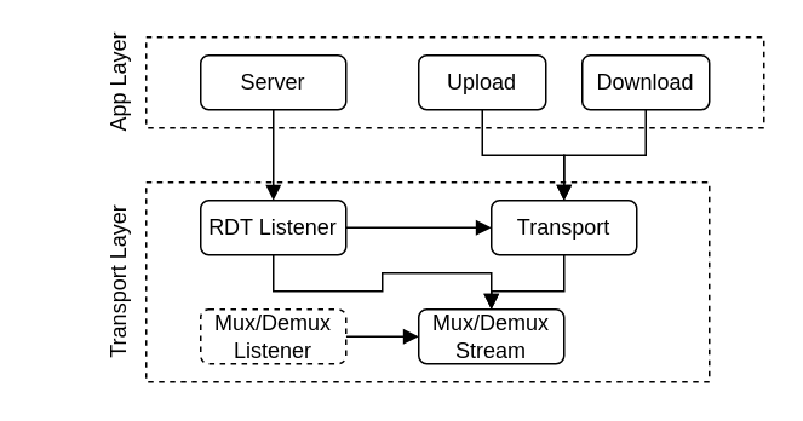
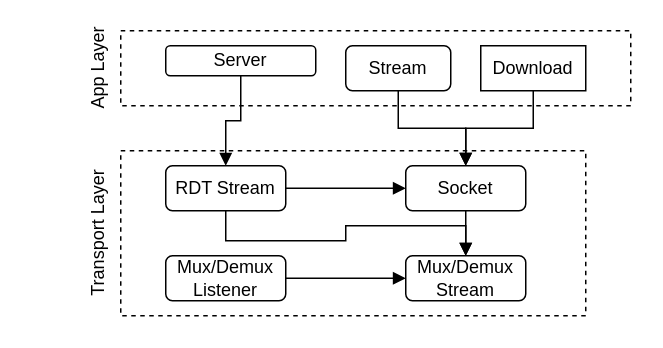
  <mxCell id="0" />
  <mxCell id="1" parent="0" />
  <mxCell id="2" value="" style="rounded=0;whiteSpace=wrap;html=1;dashed=1;fillColor=none;" vertex="1" parent="1"><mxGeometry x="80" y="100" width="310" height="110" as="geometry" /></mxCell>
  <mxCell id="3" value="" style="rounded=0;whiteSpace=wrap;html=1;dashed=1;fillColor=none;" vertex="1" parent="1"><mxGeometry x="80" y="20" width="340" height="50" as="geometry" /></mxCell>
  <mxCell id="4" style="edgeStyle=orthogonalEdgeStyle;rounded=0;orthogonalLoop=1;jettySize=auto;html=1;entryX=0.5;entryY=0;entryDx=0;entryDy=0;endArrow=block;endFill=1;" edge="1" parent="1" source="5" target="12"><mxGeometry relative="1" as="geometry" /></mxCell>
- <mxCell id="5" value="Server" style="rounded=1;whiteSpace=wrap;html=1;" vertex="1" parent="1"><mxGeometry x="110" y="30" width="80" height="30" as="geometry" /></mxCell>
+ <mxCell id="5" value="Server" style="rounded=1;whiteSpace=wrap;html=1;" vertex="1" parent="1"><mxGeometry x="110" y="30" width="100" height="20" as="geometry" /></mxCell>
  <mxCell id="6" style="edgeStyle=orthogonalEdgeStyle;rounded=0;orthogonalLoop=1;jettySize=auto;html=1;exitX=0.5;exitY=1;exitDx=0;exitDy=0;entryX=0.5;entryY=0;entryDx=0;entryDy=0;endArrow=block;endFill=1;" edge="1" parent="1" source="7" target="14"><mxGeometry relative="1" as="geometry" /></mxCell>
- <mxCell id="7" value="Upload" style="rounded=1;whiteSpace=wrap;html=1;" vertex="1" parent="1"><mxGeometry x="230" y="30" width="70" height="30" as="geometry" /></mxCell>
+ <mxCell id="7" value="Stream" style="rounded=1;whiteSpace=wrap;html=1;" vertex="1" parent="1"><mxGeometry x="230" y="30" width="70" height="30" as="geometry" /></mxCell>
  <mxCell id="8" style="edgeStyle=orthogonalEdgeStyle;rounded=0;orthogonalLoop=1;jettySize=auto;html=1;exitX=0.5;exitY=1;exitDx=0;exitDy=0;endArrow=block;endFill=1;entryX=0.5;entryY=0;entryDx=0;entryDy=0;" edge="1" parent="1" source="9" target="14"><mxGeometry relative="1" as="geometry"><mxPoint x="310" y="100" as="targetPoint" /></mxGeometry></mxCell>
- <mxCell id="9" value="Download" style="rounded=1;whiteSpace=wrap;html=1;" vertex="1" parent="1"><mxGeometry x="320" y="30" width="70" height="30" as="geometry" /></mxCell>
+ <mxCell id="9" value="Download" style="whiteSpace=wrap;html=1;rounded=0;" vertex="1" parent="1"><mxGeometry x="320" y="30" width="70" height="30" as="geometry" /></mxCell>
  <mxCell id="10" style="edgeStyle=orthogonalEdgeStyle;rounded=0;orthogonalLoop=1;jettySize=auto;html=1;exitX=0.5;exitY=1;exitDx=0;exitDy=0;endArrow=block;endFill=1;" edge="1" parent="1" source="12" target="17"><mxGeometry relative="1" as="geometry" /></mxCell>
  <mxCell id="11" style="edgeStyle=orthogonalEdgeStyle;rounded=0;orthogonalLoop=1;jettySize=auto;html=1;exitX=1;exitY=0.5;exitDx=0;exitDy=0;entryX=0;entryY=0.5;entryDx=0;entryDy=0;endArrow=block;endFill=1;" edge="1" parent="1" source="12" target="14"><mxGeometry relative="1" as="geometry" /></mxCell>
- <mxCell id="12" value="RDT Listener" style="rounded=1;whiteSpace=wrap;html=1;" vertex="1" parent="1"><mxGeometry x="110" y="110" width="80" height="30" as="geometry" /></mxCell>
+ <mxCell id="12" value="RDT Stream" style="rounded=1;whiteSpace=wrap;html=1;" vertex="1" parent="1"><mxGeometry x="110" y="110" width="80" height="30" as="geometry" /></mxCell>
  <mxCell id="13" style="edgeStyle=orthogonalEdgeStyle;rounded=0;orthogonalLoop=1;jettySize=auto;html=1;exitX=0.5;exitY=1;exitDx=0;exitDy=0;entryX=0.5;entryY=0;entryDx=0;entryDy=0;endArrow=block;endFill=1;" edge="1" parent="1" source="14" target="17"><mxGeometry relative="1" as="geometry" /></mxCell>
- <mxCell id="14" value="Transport" style="rounded=1;whiteSpace=wrap;html=1;" vertex="1" parent="1"><mxGeometry x="270" y="110" width="80" height="30" as="geometry" /></mxCell>
+ <mxCell id="14" value="Socket" style="rounded=1;whiteSpace=wrap;html=1;" vertex="1" parent="1"><mxGeometry x="270" y="110" width="80" height="30" as="geometry" /></mxCell>
  <mxCell id="15" style="edgeStyle=orthogonalEdgeStyle;rounded=0;orthogonalLoop=1;jettySize=auto;html=1;exitX=1;exitY=0.5;exitDx=0;exitDy=0;endArrow=block;endFill=1;" edge="1" parent="1" source="16" target="17"><mxGeometry relative="1" as="geometry" /></mxCell>
- <mxCell id="16" value="Mux/Demux Listener" style="rounded=1;whiteSpace=wrap;html=1;dashed=1;" vertex="1" parent="1"><mxGeometry x="110" y="170" width="80" height="30" as="geometry" /></mxCell>
- <mxCell id="17" value="Mux/Demux Stream" style="rounded=1;whiteSpace=wrap;html=1;" vertex="1" parent="1"><mxGeometry x="230" y="170" width="80" height="30" as="geometry" /></mxCell>
+ <mxCell id="16" value="Mux/Demux Listener" style="rounded=1;whiteSpace=wrap;html=1;" vertex="1" parent="1"><mxGeometry x="110" y="170" width="80" height="30" as="geometry" /></mxCell>
+ <mxCell id="17" value="Mux/Demux Stream" style="rounded=1;whiteSpace=wrap;html=1;" vertex="1" parent="1"><mxGeometry x="270" y="170" width="80" height="30" as="geometry" /></mxCell>
  <mxCell id="18" value="App Layer" style="text;html=1;strokeColor=none;fillColor=none;align=center;verticalAlign=middle;whiteSpace=wrap;rounded=0;dashed=1;rotation=-90;" vertex="1" parent="1"><mxGeometry x="35" y="35" width="60" height="20" as="geometry" /></mxCell>
  <mxCell id="19" value="Transport Layer" style="text;html=1;strokeColor=none;fillColor=none;align=center;verticalAlign=middle;whiteSpace=wrap;rounded=0;dashed=1;rotation=-90;" vertex="1" parent="1"><mxGeometry x="20" y="145" width="90" height="20" as="geometry" /></mxCell>
